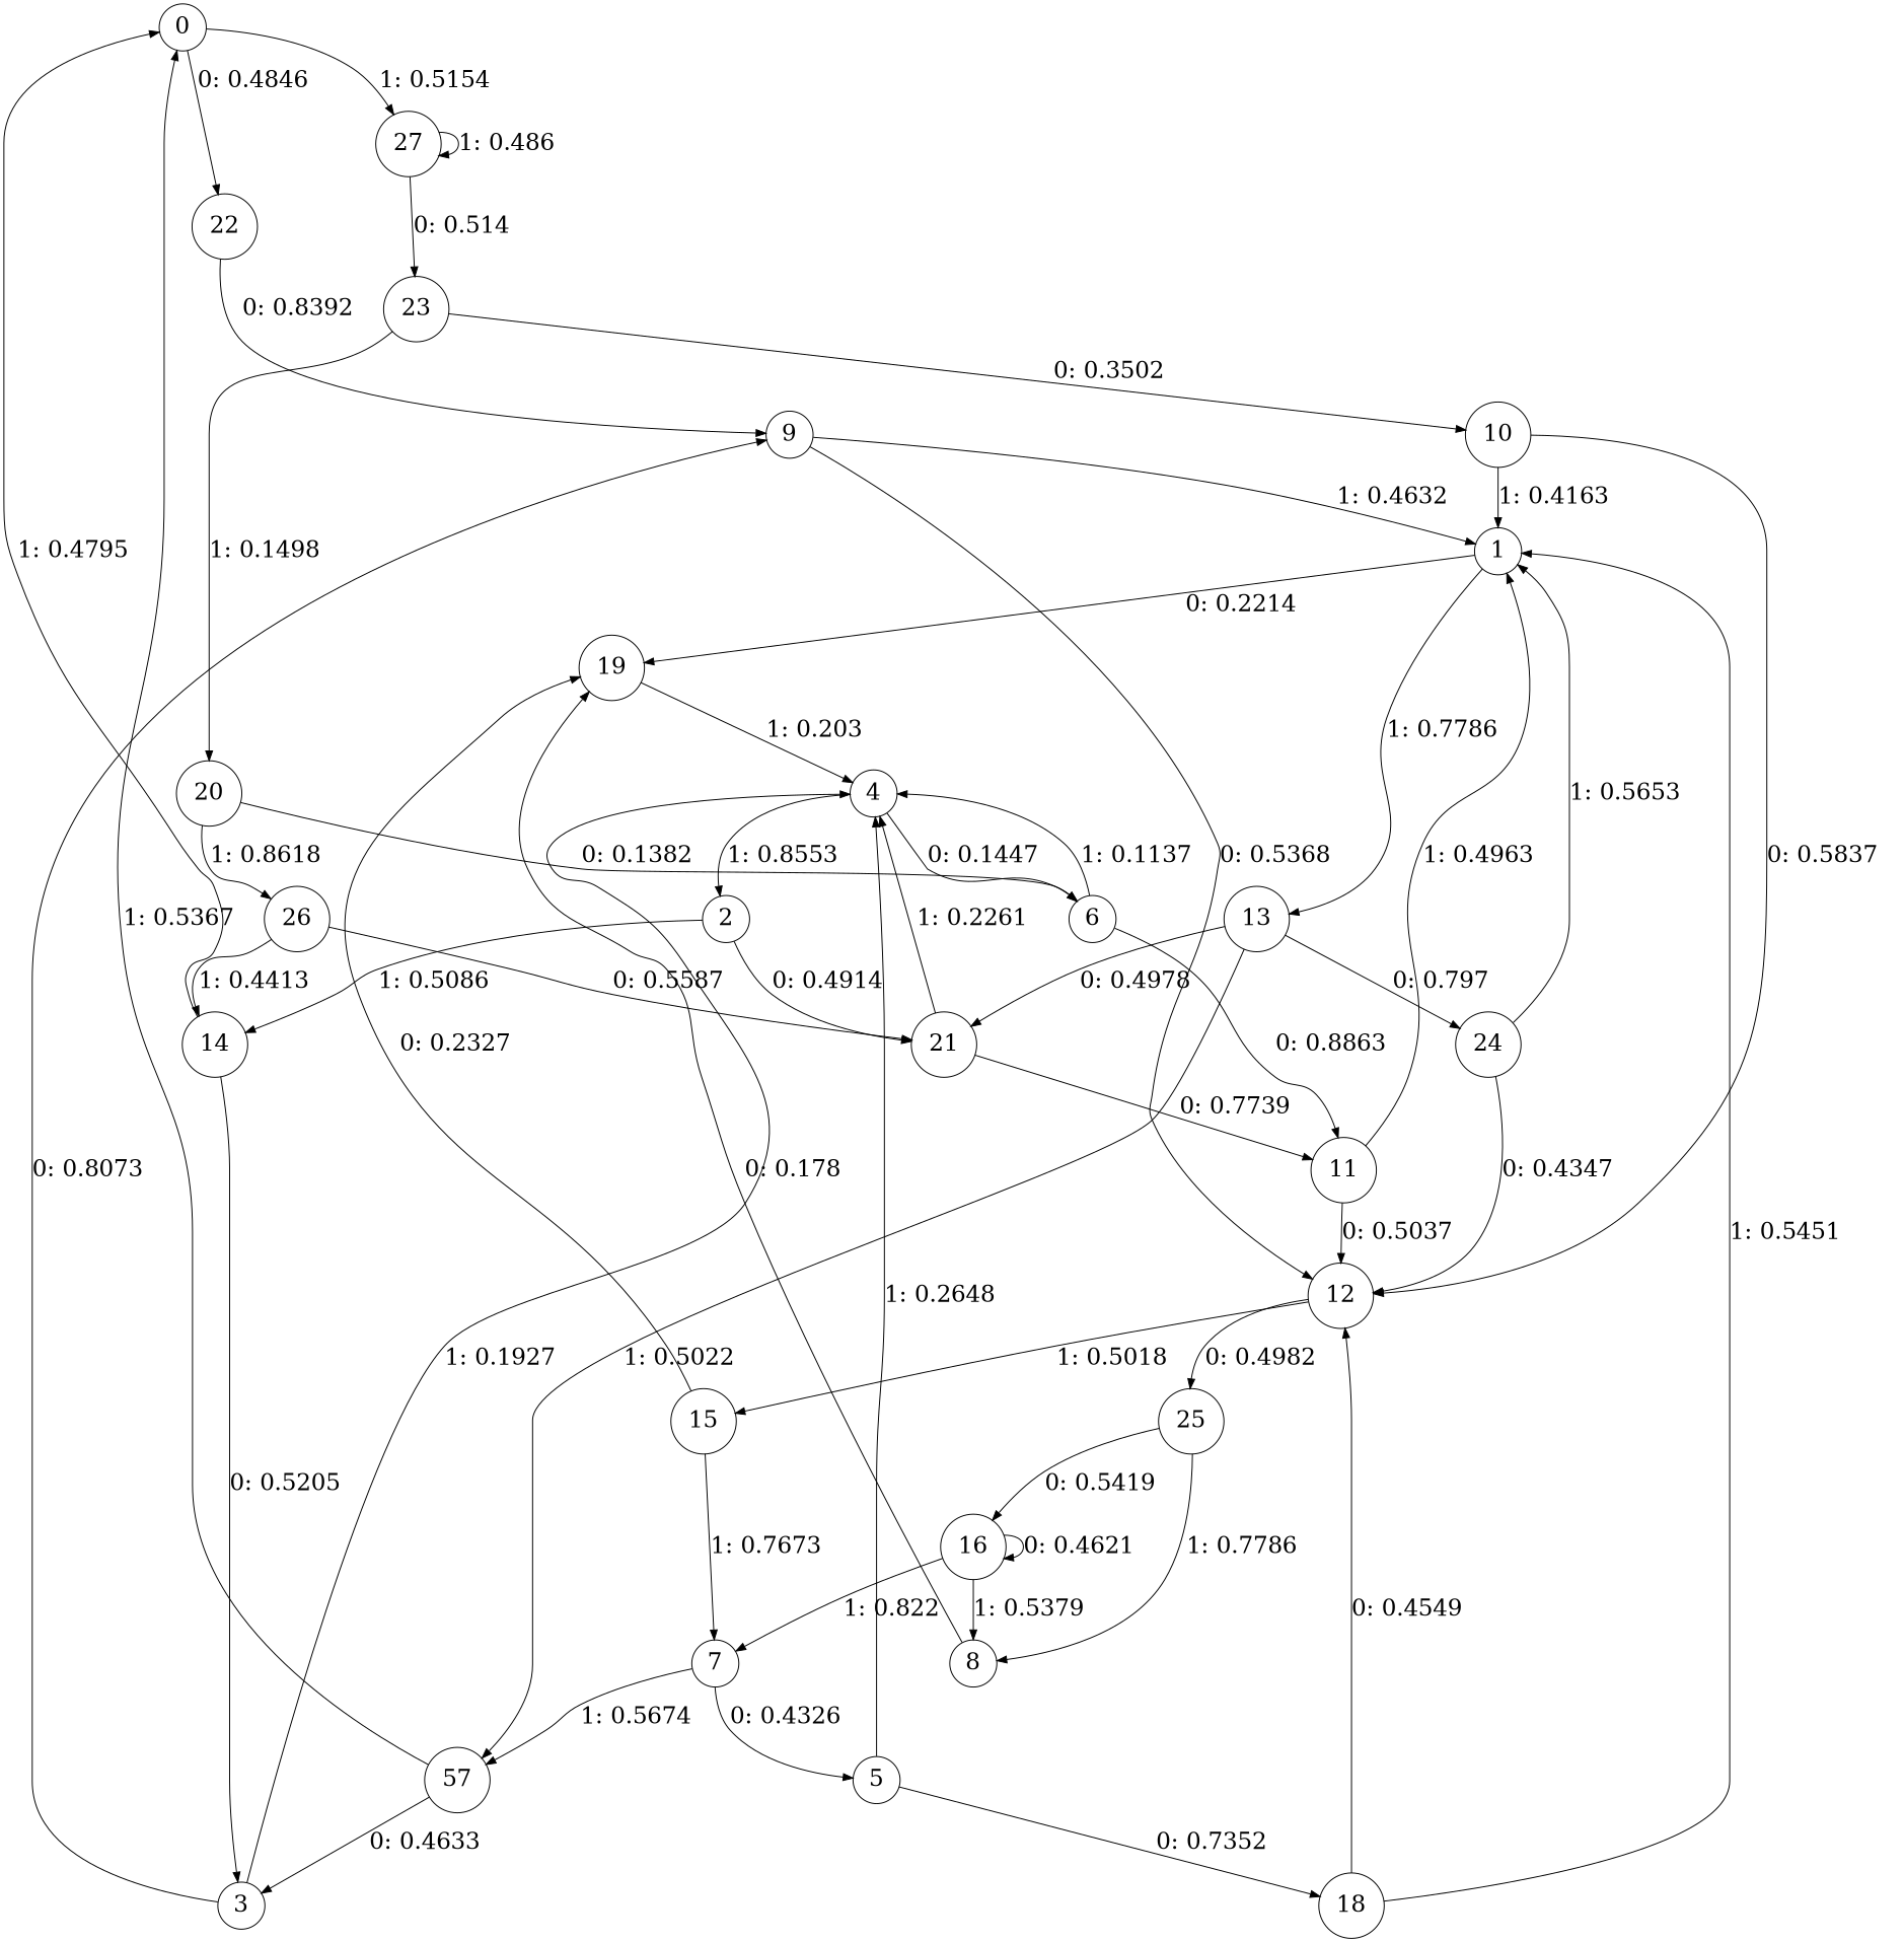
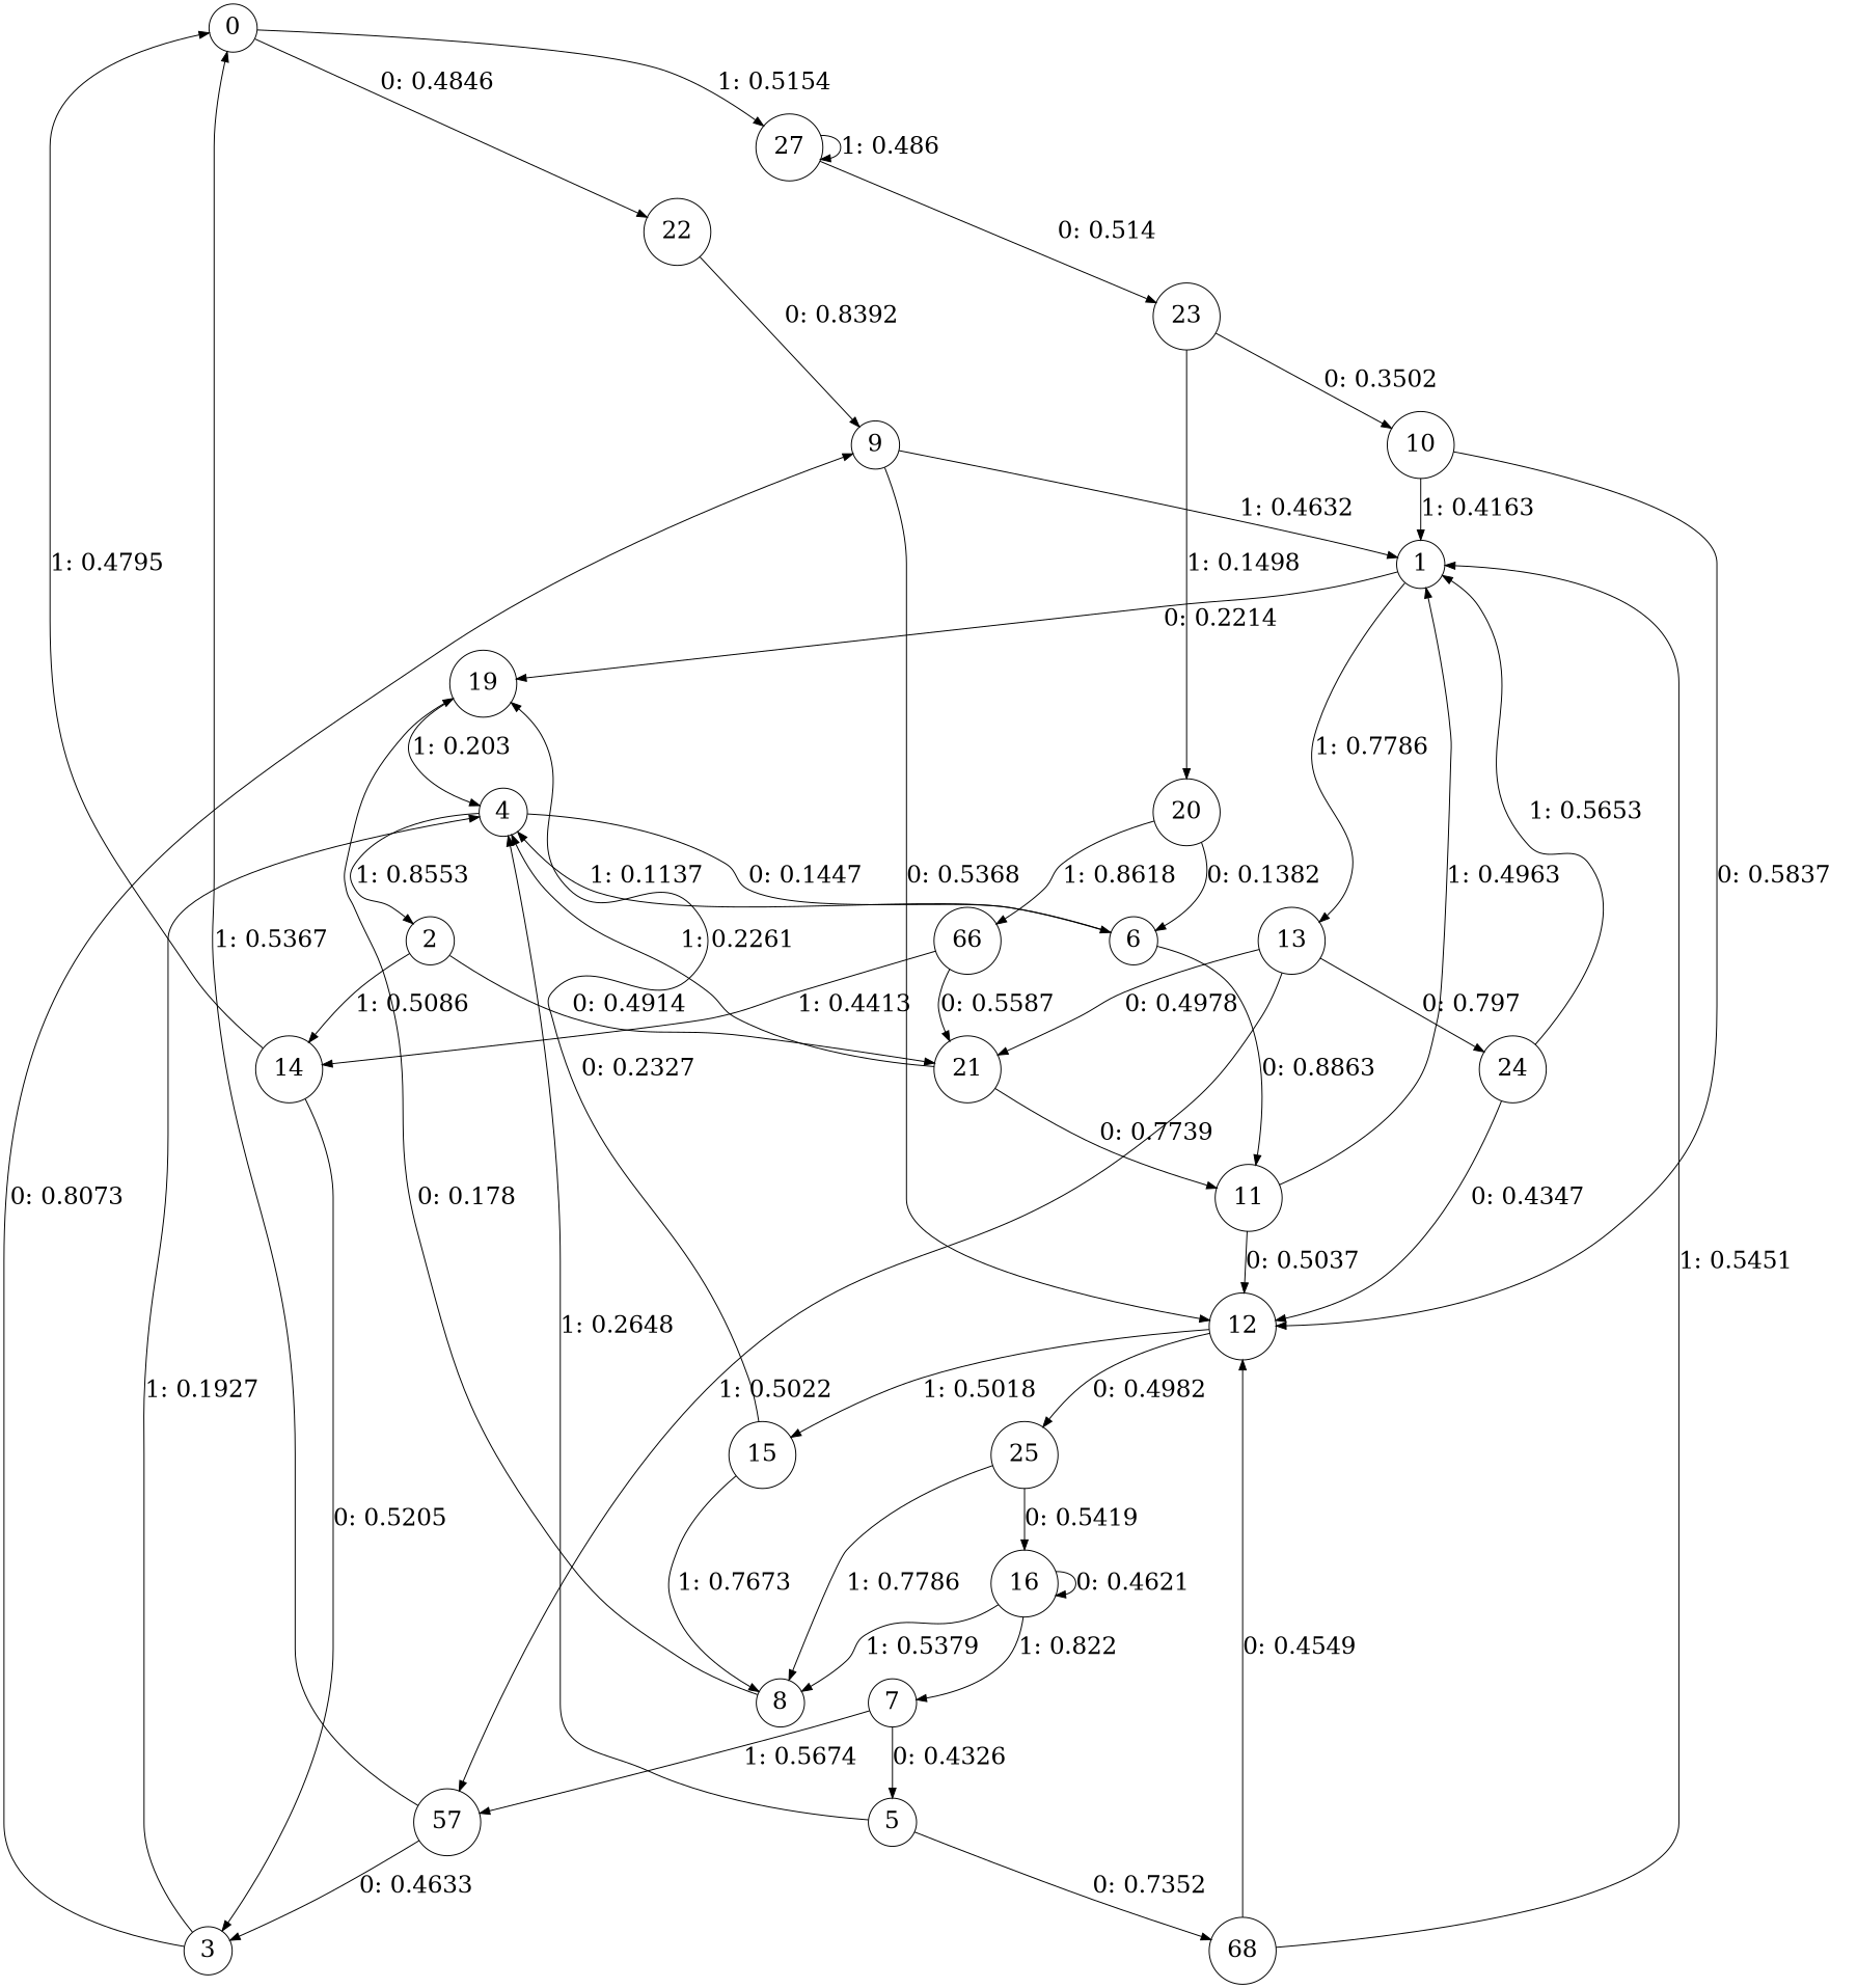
  digraph {
    node [fontsize=24 shape=circle]
    edge [fontsize=24]
    0
    22
    27
    9
    23
    1
    12
    20
    6
-   26
+   26 [label=66]
    10
    19
    13
    4
    24
    21
    n17 [label=57]
    2
    11
    3
    14
    25
    15
    5
-   18
+   18 [label=68]
    7
    8
    16
    0 -> 22 [label="0: 0.4846   "]
    0 -> 27 [label="1: 0.5154   "]
    22 -> 9 [label="0: 0.8392   "]
    27 -> 27 [label="1: 0.486    "]
    27 -> 23 [label="0: 0.514    "]
    9 -> 1 [label="1: 0.4632   "]
    9 -> 12 [label="0: 0.5368   "]
    23 -> 20 [label="1: 0.1498   "]
    23 -> 10 [label="0: 0.3502   "]
    1 -> 19 [label="0: 0.2214   "]
    1 -> 13 [label="1: 0.7786   "]
    12 -> 25 [label="0: 0.4982   "]
    12 -> 15 [label="1: 0.5018   "]
    20 -> 6 [label="0: 0.1382   "]
    20 -> 26 [label="1: 0.8618   "]
    6 -> 4 [label="1: 0.1137   "]
    6 -> 11 [label="0: 0.8863   "]
    26 -> 21 [label="0: 0.5587   "]
    26 -> 14 [label="1: 0.4413   "]
    10 -> 1 [label="1: 0.4163   "]
    10 -> 12 [label="0: 0.5837   "]
    19 -> 4 [label="1: 0.203    "]
    13 -> 24 [label="0: 0.797    "]
    13 -> 21 [label="0: 0.4978   "]
    13 -> n17 [label="1: 0.5022   "]
    4 -> 6 [label="0: 0.1447   "]
    4 -> 2 [label="1: 0.8553   "]
    24 -> 1 [label="1: 0.5653   "]
    24 -> 12 [label="0: 0.4347   "]
    21 -> 4 [label="1: 0.2261   "]
    21 -> 11 [label="0: 0.7739   "]
    n17 -> 0 [label="1: 0.5367   "]
    n17 -> 3 [label="0: 0.4633   "]
    2 -> 21 [label="0: 0.4914   "]
    2 -> 14 [label="1: 0.5086   "]
    11 -> 1 [label="1: 0.4963   "]
    11 -> 12 [label="0: 0.5037   "]
    3 -> 9 [label="0: 0.8073   "]
    3 -> 4 [label="1: 0.1927   "]
    14 -> 0 [label="1: 0.4795   "]
    14 -> 3 [label="0: 0.5205   "]
    25 -> 8 [label="1: 0.7786   "]
    25 -> 16 [label="0: 0.5419   "]
    15 -> 19 [label="0: 0.2327   "]
-   15 -> 7 [label="1: 0.7673   "]
+   15 -> 8 [label="1: 0.7673   "]
    5 -> 4 [label="1: 0.2648   "]
    5 -> 18 [label="0: 0.7352   "]
    18 -> 1 [label="1: 0.5451   "]
    18 -> 12 [label="0: 0.4549   "]
    7 -> n17 [label="1: 0.5674   "]
    7 -> 5 [label="0: 0.4326   "]
    8 -> 19 [label="0: 0.178    "]
    16 -> 7 [label="1: 0.822    "]
    16 -> 8 [label="1: 0.5379   "]
    16 -> 16 [label="0: 0.4621   "]
  }
